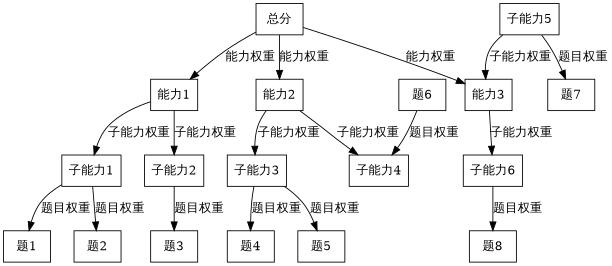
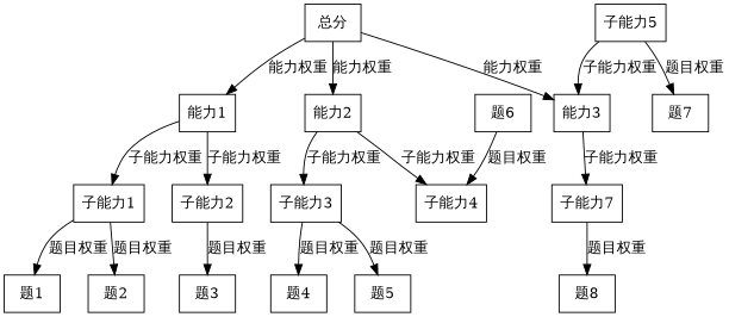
  digraph {
    node [shape=box]
    n1 [label="总分"]
    n2 [label="能力1"]
    n3 [label="能力2"]
    n4 [label="能力3"]
    n5 [label="子能力1"]
    n6 [label="子能力2"]
    n7 [label="子能力3"]
    n8 [label="子能力4"]
-   n9 [label="子能力6"]
+   n9 [label="子能力7"]
    n10 [label="题1"]
    n11 [label="题2"]
    n12 [label="题3"]
    n13 [label="题4"]
    n14 [label="题5"]
    n15 [label="子能力5"]
    n16 [label="题7"]
    n17 [label="题8"]
    n18 [label="题6"]
    n1 -> n2 [label="能力权重"]
    n1 -> n3 [label="能力权重"]
    n1 -> n4 [label="能力权重"]
    n2 -> n5 [label="子能力权重"]
    n2 -> n6 [label="子能力权重"]
    n3 -> n7 [label="子能力权重"]
    n3 -> n8 [label="子能力权重"]
    n4 -> n9 [label="子能力权重"]
    n5 -> n10 [label="题目权重"]
    n5 -> n11 [label="题目权重"]
    n6 -> n12 [label="题目权重"]
    n7 -> n13 [label="题目权重"]
    n7 -> n14 [label="题目权重"]
    n9 -> n17 [label="题目权重"]
    n15 -> n4 [label="子能力权重"]
    n15 -> n16 [label="题目权重"]
    n18 -> n8 [label="题目权重"]
  }
